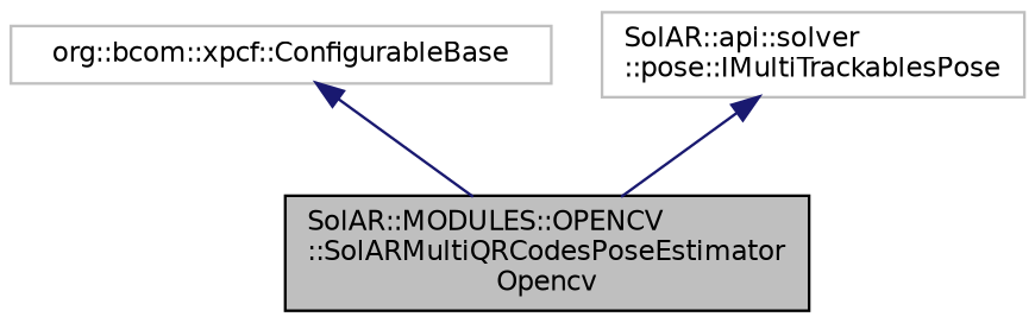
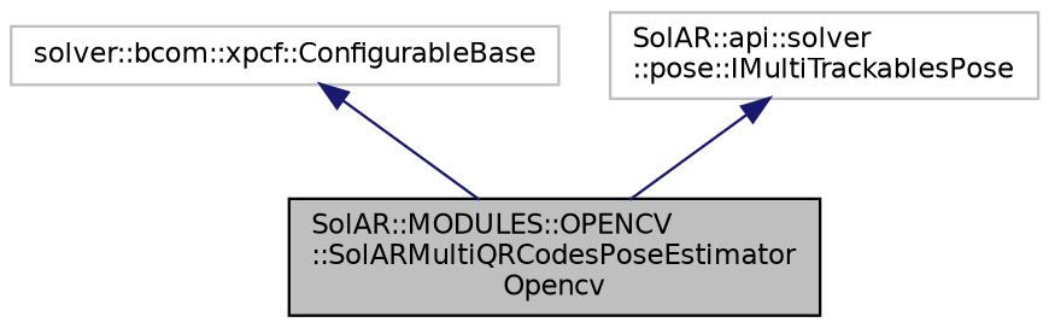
  digraph {
    node [color=grey75 fillcolor=white fontname=Helvetica fontsize=10 shape=record style=filled]
    edge [color=midnightblue dir=back fontname=Helvetica fontsize=10 labelfontname=Helvetica labelfontsize=10 style=solid]
    n1 [color=black fillcolor=grey75 fontcolor=black height=0.2 label="SolAR::MODULES::OPENCV\l::SolARMultiQRCodesPoseEstimator\lOpencv" width=0.4]
-   n2 [height=0.2 label="org::bcom::xpcf::ConfigurableBase" width=0.4]
+   n2 [height=0.2 label="solver::bcom::xpcf::ConfigurableBase" width=0.4]
    n3 [height=0.2 label="SolAR::api::solver\l::pose::IMultiTrackablesPose" width=0.4]
    n2 -> n1
    n3 -> n1
  }
